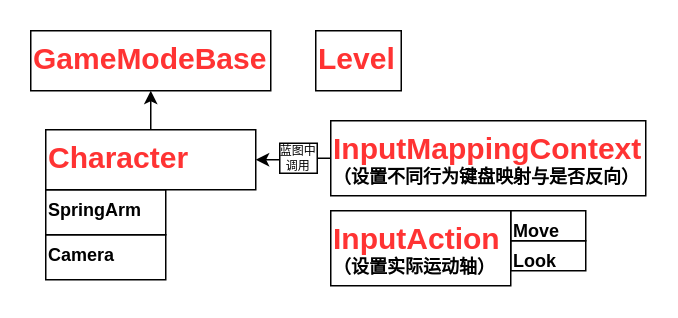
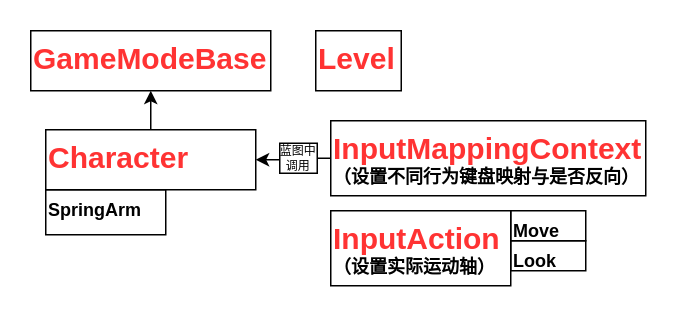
  <mxCell id="0" />
  <mxCell id="1" parent="0" />
  <mxCell id="2" value="&lt;b&gt;&lt;span style=&quot;color: rgb(255 , 51 , 51) ; font-size: 20px&quot;&gt;GameModeBase&lt;/span&gt;&lt;br&gt;&lt;/b&gt;" style="text;whiteSpace=wrap;html=1;strokeColor=#000000;" parent="1" vertex="1"><mxGeometry x="20" y="20" width="160" height="40" as="geometry" /></mxCell>
  <mxCell id="3" value="&lt;b&gt;&lt;span style=&quot;color: rgb(255 , 51 , 51) ; font-size: 20px&quot;&gt;Level&lt;/span&gt;&lt;br&gt;&lt;/b&gt;" style="text;whiteSpace=wrap;html=1;strokeColor=#000000;" parent="1" vertex="1"><mxGeometry x="210" y="20" width="57" height="40" as="geometry" /></mxCell>
  <mxCell id="4" style="edgeStyle=orthogonalEdgeStyle;rounded=0;orthogonalLoop=1;jettySize=auto;html=1;exitX=0.5;exitY=0;exitDx=0;exitDy=0;entryX=0.5;entryY=1;entryDx=0;entryDy=0;" edge="1" parent="1" source="5" target="2"><mxGeometry relative="1" as="geometry" /></mxCell>
  <mxCell id="5" value="&lt;b&gt;&lt;span style=&quot;color: rgb(255 , 51 , 51) ; font-size: 20px&quot;&gt;Character&lt;/span&gt;&lt;br&gt;&lt;/b&gt;" style="text;whiteSpace=wrap;html=1;strokeColor=#000000;" vertex="1" parent="1"><mxGeometry x="30" y="86" width="140" height="40" as="geometry" /></mxCell>
  <mxCell id="6" value="&lt;b&gt;SpringArm&lt;br&gt;&lt;/b&gt;" style="text;whiteSpace=wrap;html=1;strokeColor=#000000;" vertex="1" parent="1"><mxGeometry x="30" y="126" width="80" height="30" as="geometry" /></mxCell>
- <mxCell id="7" value="&lt;b&gt;Camera&lt;br&gt;&lt;/b&gt;" style="text;whiteSpace=wrap;html=1;strokeColor=#000000;" vertex="1" parent="1"><mxGeometry x="30" y="156" width="80" height="30" as="geometry" /></mxCell>
  <mxCell id="8" style="edgeStyle=orthogonalEdgeStyle;rounded=0;orthogonalLoop=1;jettySize=auto;html=1;exitX=0;exitY=0.5;exitDx=0;exitDy=0;entryX=1;entryY=0.5;entryDx=0;entryDy=0;" edge="1" parent="1" source="10" target="5"><mxGeometry relative="1" as="geometry" /></mxCell>
  <mxCell id="9" value="&lt;font style=&quot;font-size: 8px&quot;&gt;蓝图中&lt;br&gt;调用&lt;/font&gt;" style="edgeLabel;html=1;align=center;verticalAlign=middle;resizable=0;points=[];fontSize=8;labelBorderColor=#000000;" vertex="1" connectable="0" parent="8"><mxGeometry x="-0.1" y="-1" relative="1" as="geometry"><mxPoint as="offset" /></mxGeometry></mxCell>
  <mxCell id="10" value="&lt;b&gt;&lt;font color=&quot;#ff3333&quot;&gt;&lt;span style=&quot;font-size: 20px&quot;&gt;InputMappingContext&lt;br&gt;&lt;/span&gt;&lt;/font&gt;（设置不同行为键盘映射与是否反向）&lt;br&gt;&lt;/b&gt;" style="text;whiteSpace=wrap;html=1;strokeColor=#000000;" vertex="1" parent="1"><mxGeometry x="220" y="80" width="210" height="50" as="geometry" /></mxCell>
  <mxCell id="11" value="&lt;b&gt;&lt;font color=&quot;#ff3333&quot;&gt;&lt;span style=&quot;font-size: 20px&quot;&gt;InputAction&lt;br&gt;&lt;/span&gt;&lt;/font&gt;（设置实际运动轴）&lt;br&gt;&lt;/b&gt;" style="text;whiteSpace=wrap;html=1;strokeColor=#000000;" vertex="1" parent="1"><mxGeometry x="220" y="140" width="120" height="50" as="geometry" /></mxCell>
  <mxCell id="12" value="&lt;b&gt;Move&lt;br&gt;&lt;/b&gt;" style="text;whiteSpace=wrap;html=1;strokeColor=#000000;" vertex="1" parent="1"><mxGeometry x="340" y="140" width="50" height="20" as="geometry" /></mxCell>
  <mxCell id="13" value="&lt;b&gt;Look&lt;br&gt;&lt;/b&gt;" style="text;whiteSpace=wrap;html=1;strokeColor=#000000;" vertex="1" parent="1"><mxGeometry x="340" y="160" width="50" height="20" as="geometry" /></mxCell>
